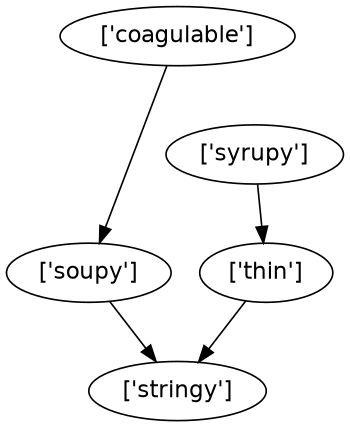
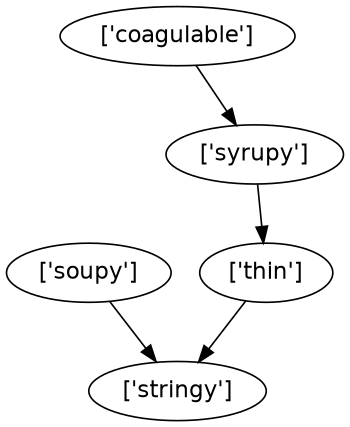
  strict digraph {
    fontname="DejaVu Sans"
    node [fontname="DejaVu Sans"]
    edge [fontname="DejaVu Sans"]
    "['soupy']"
    "['stringy']"
    "['syrupy']"
    "['thin']"
    "['coagulable']"
    "['soupy']" -> "['stringy']"
    "['syrupy']" -> "['thin']"
    "['thin']" -> "['stringy']"
-   "['coagulable']" -> "['soupy']"
+   "['coagulable']" -> "['syrupy']"
  }
